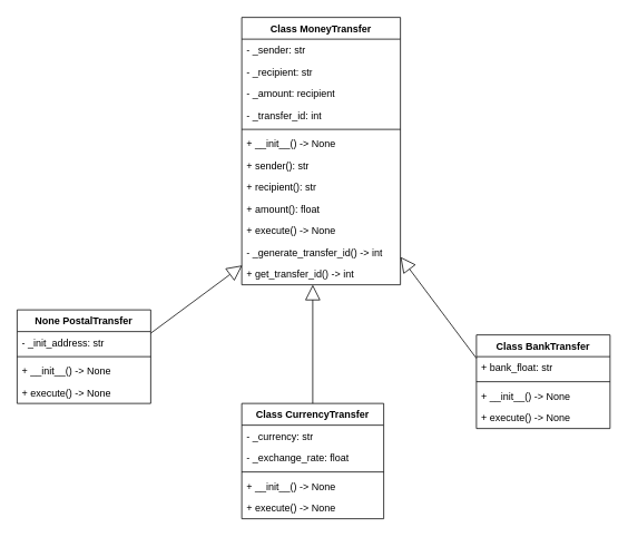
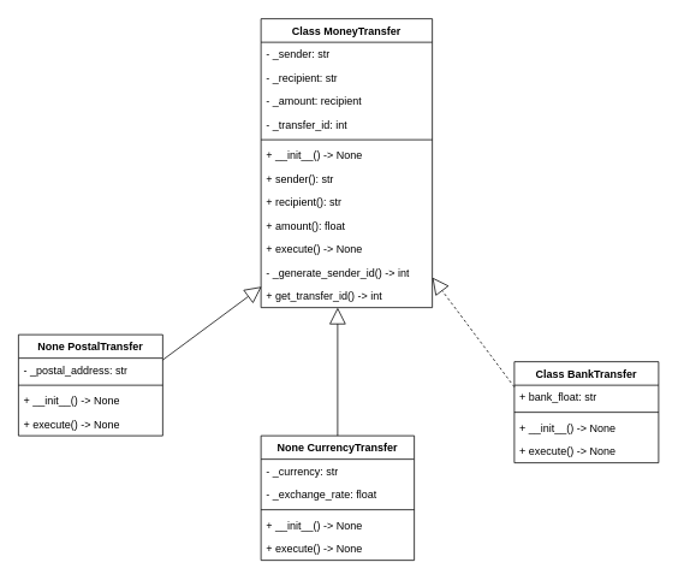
  <mxCell id="0" />
  <mxCell id="1" parent="0" />
  <mxCell id="2" value="Class&amp;nbsp;MoneyTransfer " style="swimlane;fontStyle=1;align=center;verticalAlign=top;childLayout=stackLayout;horizontal=1;startSize=26;horizontalStack=0;resizeParent=1;resizeParentMax=0;resizeLast=0;collapsible=1;marginBottom=0;whiteSpace=wrap;html=1;" parent="1" vertex="1"><mxGeometry x="289" width="190" height="320" as="geometry" y="20" /></mxCell>
  <mxCell id="3" value="- _sender: str" style="text;strokeColor=none;fillColor=none;align=left;verticalAlign=top;spacingLeft=4;spacingRight=4;overflow=hidden;rotatable=0;points=[[0,0.5],[1,0.5]];portConstraint=eastwest;whiteSpace=wrap;html=1;" parent="2" vertex="1"><mxGeometry y="26" width="190" height="26" as="geometry" /></mxCell>
  <mxCell id="4" value="- _recipient: str" style="text;strokeColor=none;fillColor=none;align=left;verticalAlign=top;spacingLeft=4;spacingRight=4;overflow=hidden;rotatable=0;points=[[0,0.5],[1,0.5]];portConstraint=eastwest;whiteSpace=wrap;html=1;" parent="2" vertex="1"><mxGeometry y="52" width="190" height="26" as="geometry" /></mxCell>
  <mxCell id="5" value="- _amount: recipient" style="text;strokeColor=none;fillColor=none;align=left;verticalAlign=top;spacingLeft=4;spacingRight=4;overflow=hidden;rotatable=0;points=[[0,0.5],[1,0.5]];portConstraint=eastwest;whiteSpace=wrap;html=1;" parent="2" vertex="1"><mxGeometry y="78" width="190" height="26" as="geometry" /></mxCell>
  <mxCell id="6" value="- _transfer_id: int" style="text;strokeColor=none;fillColor=none;align=left;verticalAlign=top;spacingLeft=4;spacingRight=4;overflow=hidden;rotatable=0;points=[[0,0.5],[1,0.5]];portConstraint=eastwest;whiteSpace=wrap;html=1;" vertex="1" parent="2"><mxGeometry y="104" width="190" height="26" as="geometry" /></mxCell>
  <mxCell id="7" value="" style="line;strokeWidth=1;fillColor=none;align=left;verticalAlign=middle;spacingTop=-1;spacingLeft=3;spacingRight=3;rotatable=0;labelPosition=right;points=[];portConstraint=eastwest;strokeColor=inherit;" parent="2" vertex="1"><mxGeometry y="130" width="190" height="8" as="geometry" /></mxCell>
  <mxCell id="8" value="+ __init__() -&amp;gt; None" style="text;strokeColor=none;fillColor=none;align=left;verticalAlign=top;spacingLeft=4;spacingRight=4;overflow=hidden;rotatable=0;points=[[0,0.5],[1,0.5]];portConstraint=eastwest;whiteSpace=wrap;html=1;" parent="2" vertex="1"><mxGeometry y="138" width="190" height="26" as="geometry" /></mxCell>
  <mxCell id="9" value="+ sender(): str" style="text;strokeColor=none;fillColor=none;align=left;verticalAlign=top;spacingLeft=4;spacingRight=4;overflow=hidden;rotatable=0;points=[[0,0.5],[1,0.5]];portConstraint=eastwest;whiteSpace=wrap;html=1;" parent="2" vertex="1"><mxGeometry y="164" width="190" height="26" as="geometry" /></mxCell>
  <mxCell id="10" value="+ recipient(): str" style="text;strokeColor=none;fillColor=none;align=left;verticalAlign=top;spacingLeft=4;spacingRight=4;overflow=hidden;rotatable=0;points=[[0,0.5],[1,0.5]];portConstraint=eastwest;whiteSpace=wrap;html=1;" parent="2" vertex="1"><mxGeometry y="190" width="190" height="26" as="geometry" /></mxCell>
  <mxCell id="11" value="+ amount(): float" style="text;strokeColor=none;fillColor=none;align=left;verticalAlign=top;spacingLeft=4;spacingRight=4;overflow=hidden;rotatable=0;points=[[0,0.5],[1,0.5]];portConstraint=eastwest;whiteSpace=wrap;html=1;" parent="2" vertex="1"><mxGeometry y="216" width="190" height="26" as="geometry" /></mxCell>
  <mxCell id="12" value="+ execute() -&amp;gt; None" style="text;strokeColor=none;fillColor=none;align=left;verticalAlign=top;spacingLeft=4;spacingRight=4;overflow=hidden;rotatable=0;points=[[0,0.5],[1,0.5]];portConstraint=eastwest;whiteSpace=wrap;html=1;" parent="2" vertex="1"><mxGeometry y="242" width="190" height="26" as="geometry" /></mxCell>
- <mxCell id="13" value="- _generate_transfer_id() -&amp;gt; int" style="text;strokeColor=none;fillColor=none;align=left;verticalAlign=top;spacingLeft=4;spacingRight=4;overflow=hidden;rotatable=0;points=[[0,0.5],[1,0.5]];portConstraint=eastwest;whiteSpace=wrap;html=1;" parent="2" vertex="1"><mxGeometry y="268" width="190" height="26" as="geometry" /></mxCell>
+ <mxCell id="13" value="- _generate_sender_id() -&amp;gt; int" style="text;strokeColor=none;fillColor=none;align=left;verticalAlign=top;spacingLeft=4;spacingRight=4;overflow=hidden;rotatable=0;points=[[0,0.5],[1,0.5]];portConstraint=eastwest;whiteSpace=wrap;html=1;" parent="2" vertex="1"><mxGeometry y="268" width="190" height="26" as="geometry" /></mxCell>
  <mxCell id="14" value="+ get_transfer_id() -&amp;gt; int" style="text;strokeColor=none;fillColor=none;align=left;verticalAlign=top;spacingLeft=4;spacingRight=4;overflow=hidden;rotatable=0;points=[[0,0.5],[1,0.5]];portConstraint=eastwest;whiteSpace=wrap;html=1;" parent="2" vertex="1"><mxGeometry y="294" width="190" height="26" as="geometry" /></mxCell>
  <mxCell id="15" value="None&amp;nbsp;PostalTransfer" style="swimlane;fontStyle=1;align=center;verticalAlign=top;childLayout=stackLayout;horizontal=1;startSize=26;horizontalStack=0;resizeParent=1;resizeParentMax=0;resizeLast=0;collapsible=1;marginBottom=0;whiteSpace=wrap;html=1;" parent="1" vertex="1"><mxGeometry x="20" y="370" width="160" height="112" as="geometry" /></mxCell>
- <mxCell id="16" value="- _init_address: str" style="text;strokeColor=none;fillColor=none;align=left;verticalAlign=top;spacingLeft=4;spacingRight=4;overflow=hidden;rotatable=0;points=[[0,0.5],[1,0.5]];portConstraint=eastwest;whiteSpace=wrap;html=1;" vertex="1" parent="15"><mxGeometry y="26" width="160" height="26" as="geometry" /></mxCell>
+ <mxCell id="16" value="- _postal_address: str" style="text;strokeColor=none;fillColor=none;align=left;verticalAlign=top;spacingLeft=4;spacingRight=4;overflow=hidden;rotatable=0;points=[[0,0.5],[1,0.5]];portConstraint=eastwest;whiteSpace=wrap;html=1;" vertex="1" parent="15"><mxGeometry y="26" width="160" height="26" as="geometry" /></mxCell>
  <mxCell id="17" value="" style="line;strokeWidth=1;fillColor=none;align=left;verticalAlign=middle;spacingTop=-1;spacingLeft=3;spacingRight=3;rotatable=0;labelPosition=right;points=[];portConstraint=eastwest;strokeColor=inherit;" parent="15" vertex="1"><mxGeometry y="52" width="160" height="8" as="geometry" /></mxCell>
  <mxCell id="18" value="+ __init__() -&amp;gt; None" style="text;strokeColor=none;fillColor=none;align=left;verticalAlign=top;spacingLeft=4;spacingRight=4;overflow=hidden;rotatable=0;points=[[0,0.5],[1,0.5]];portConstraint=eastwest;whiteSpace=wrap;html=1;" parent="15" vertex="1"><mxGeometry y="60" width="160" height="26" as="geometry" /></mxCell>
  <mxCell id="19" value="+ execute() -&amp;gt; None" style="text;strokeColor=none;fillColor=none;align=left;verticalAlign=top;spacingLeft=4;spacingRight=4;overflow=hidden;rotatable=0;points=[[0,0.5],[1,0.5]];portConstraint=eastwest;whiteSpace=wrap;html=1;" vertex="1" parent="15"><mxGeometry y="86" width="160" height="26" as="geometry" /></mxCell>
  <mxCell id="20" value="Class&amp;nbsp;BankTransfer" style="swimlane;fontStyle=1;align=center;verticalAlign=top;childLayout=stackLayout;horizontal=1;startSize=26;horizontalStack=0;resizeParent=1;resizeParentMax=0;resizeLast=0;collapsible=1;marginBottom=0;whiteSpace=wrap;html=1;" parent="1" vertex="1"><mxGeometry x="570" y="400" width="160" height="112" as="geometry" /></mxCell>
  <mxCell id="21" value="+ bank_float: str" style="text;strokeColor=none;fillColor=none;align=left;verticalAlign=top;spacingLeft=4;spacingRight=4;overflow=hidden;rotatable=0;points=[[0,0.5],[1,0.5]];portConstraint=eastwest;whiteSpace=wrap;html=1;" vertex="1" parent="20"><mxGeometry y="26" width="160" height="26" as="geometry" /></mxCell>
  <mxCell id="22" value="" style="line;strokeWidth=1;fillColor=none;align=left;verticalAlign=middle;spacingTop=-1;spacingLeft=3;spacingRight=3;rotatable=0;labelPosition=right;points=[];portConstraint=eastwest;strokeColor=inherit;" parent="20" vertex="1"><mxGeometry y="52" width="160" height="8" as="geometry" /></mxCell>
  <mxCell id="23" value="+ __init__() -&amp;gt; None" style="text;strokeColor=none;fillColor=none;align=left;verticalAlign=top;spacingLeft=4;spacingRight=4;overflow=hidden;rotatable=0;points=[[0,0.5],[1,0.5]];portConstraint=eastwest;whiteSpace=wrap;html=1;" vertex="1" parent="20"><mxGeometry y="60" width="160" height="26" as="geometry" /></mxCell>
  <mxCell id="24" value="+ execute() -&amp;gt; None" style="text;strokeColor=none;fillColor=none;align=left;verticalAlign=top;spacingLeft=4;spacingRight=4;overflow=hidden;rotatable=0;points=[[0,0.5],[1,0.5]];portConstraint=eastwest;whiteSpace=wrap;html=1;" vertex="1" parent="20"><mxGeometry y="86" width="160" height="26" as="geometry" /></mxCell>
- <mxCell id="25" value="" style="endArrow=block;endSize=16;endFill=0;html=1;rounded=0;exitX=0;exitY=0.25;exitDx=0;exitDy=0;" parent="1" target="2" edge="1" source="20"><mxGeometry width="160" relative="1" as="geometry"><mxPoint x="170" y="360" as="sourcePoint" /><mxPoint x="270" y="270" as="targetPoint" /><Array as="points" /></mxGeometry></mxCell>
+ <mxCell id="25" value="" style="endArrow=block;endSize=16;endFill=0;html=1;rounded=0;exitX=0;exitY=0.25;exitDx=0;exitDy=0;dashed=1;" parent="1" target="2" edge="1" source="20"><mxGeometry width="160" relative="1" as="geometry"><mxPoint x="170" y="360" as="sourcePoint" /><mxPoint x="270" y="270" as="targetPoint" /><Array as="points" /></mxGeometry></mxCell>
  <mxCell id="26" value="" style="endArrow=block;endSize=16;endFill=0;html=1;rounded=0;entryX=0.003;entryY=1.109;entryDx=0;entryDy=0;exitX=1;exitY=0.25;exitDx=0;exitDy=0;entryPerimeter=0;" parent="1" target="13" edge="1" source="15"><mxGeometry width="160" relative="1" as="geometry"><mxPoint x="150" y="150" as="sourcePoint" /><mxPoint x="289" y="353" as="targetPoint" /><Array as="points" /></mxGeometry></mxCell>
- <mxCell id="27" value="Class&amp;nbsp;CurrencyTransfer" style="swimlane;fontStyle=1;align=center;verticalAlign=top;childLayout=stackLayout;horizontal=1;startSize=26;horizontalStack=0;resizeParent=1;resizeParentMax=0;resizeLast=0;collapsible=1;marginBottom=0;whiteSpace=wrap;html=1;" vertex="1" parent="1"><mxGeometry x="289" y="482" width="170" height="138" as="geometry" /></mxCell>
+ <mxCell id="27" value="None&amp;nbsp;CurrencyTransfer" style="swimlane;fontStyle=1;align=center;verticalAlign=top;childLayout=stackLayout;horizontal=1;startSize=26;horizontalStack=0;resizeParent=1;resizeParentMax=0;resizeLast=0;collapsible=1;marginBottom=0;whiteSpace=wrap;html=1;" vertex="1" parent="1"><mxGeometry x="289" y="482" width="170" height="138" as="geometry" /></mxCell>
  <mxCell id="28" value="- _currency: str" style="text;strokeColor=none;fillColor=none;align=left;verticalAlign=top;spacingLeft=4;spacingRight=4;overflow=hidden;rotatable=0;points=[[0,0.5],[1,0.5]];portConstraint=eastwest;whiteSpace=wrap;html=1;" vertex="1" parent="27"><mxGeometry y="26" width="170" height="26" as="geometry" /></mxCell>
  <mxCell id="29" value="- _exchange_rate: float" style="text;strokeColor=none;fillColor=none;align=left;verticalAlign=top;spacingLeft=4;spacingRight=4;overflow=hidden;rotatable=0;points=[[0,0.5],[1,0.5]];portConstraint=eastwest;whiteSpace=wrap;html=1;" vertex="1" parent="27"><mxGeometry y="52" width="170" height="26" as="geometry" /></mxCell>
  <mxCell id="30" value="" style="line;strokeWidth=1;fillColor=none;align=left;verticalAlign=middle;spacingTop=-1;spacingLeft=3;spacingRight=3;rotatable=0;labelPosition=right;points=[];portConstraint=eastwest;strokeColor=inherit;" vertex="1" parent="27"><mxGeometry y="78" width="170" height="8" as="geometry" /></mxCell>
  <mxCell id="31" value="+ __init__() -&amp;gt; None" style="text;strokeColor=none;fillColor=none;align=left;verticalAlign=top;spacingLeft=4;spacingRight=4;overflow=hidden;rotatable=0;points=[[0,0.5],[1,0.5]];portConstraint=eastwest;whiteSpace=wrap;html=1;" vertex="1" parent="27"><mxGeometry y="86" width="170" height="26" as="geometry" /></mxCell>
  <mxCell id="32" value="+ execute() -&amp;gt; None" style="text;strokeColor=none;fillColor=none;align=left;verticalAlign=top;spacingLeft=4;spacingRight=4;overflow=hidden;rotatable=0;points=[[0,0.5],[1,0.5]];portConstraint=eastwest;whiteSpace=wrap;html=1;" vertex="1" parent="27"><mxGeometry y="112" width="170" height="26" as="geometry" /></mxCell>
  <mxCell id="33" value="" style="endArrow=block;endSize=16;endFill=0;html=1;rounded=0;exitX=0.5;exitY=0;exitDx=0;exitDy=0;" edge="1" parent="1" source="27"><mxGeometry width="160" relative="1" as="geometry"><mxPoint x="441" y="461" as="sourcePoint" /><mxPoint x="374" y="340" as="targetPoint" /><Array as="points" /></mxGeometry></mxCell>
